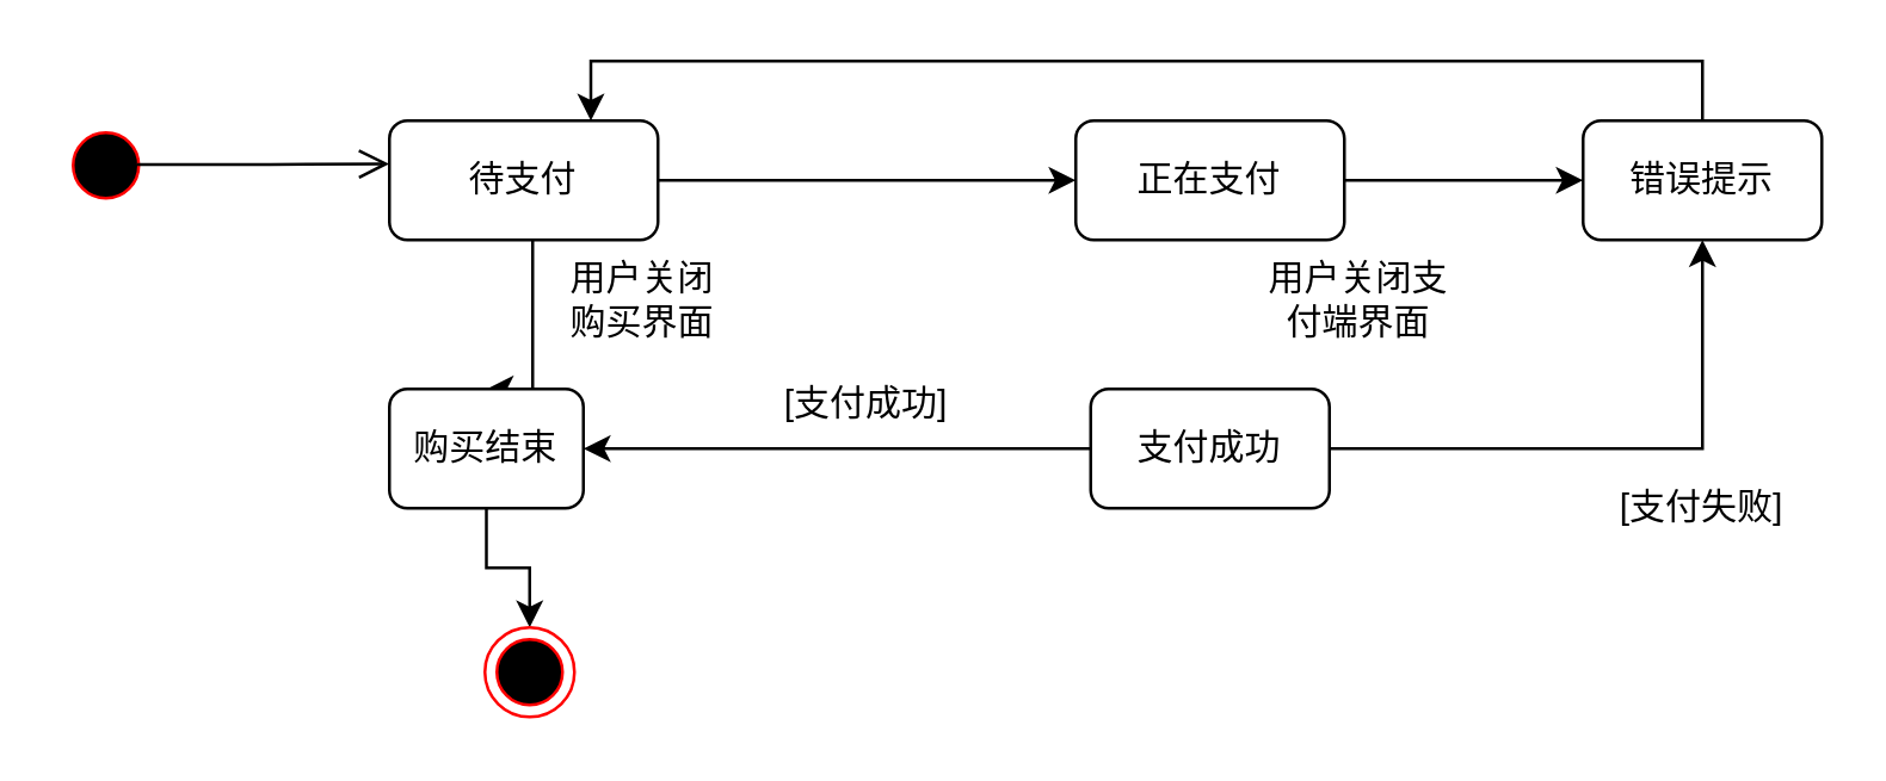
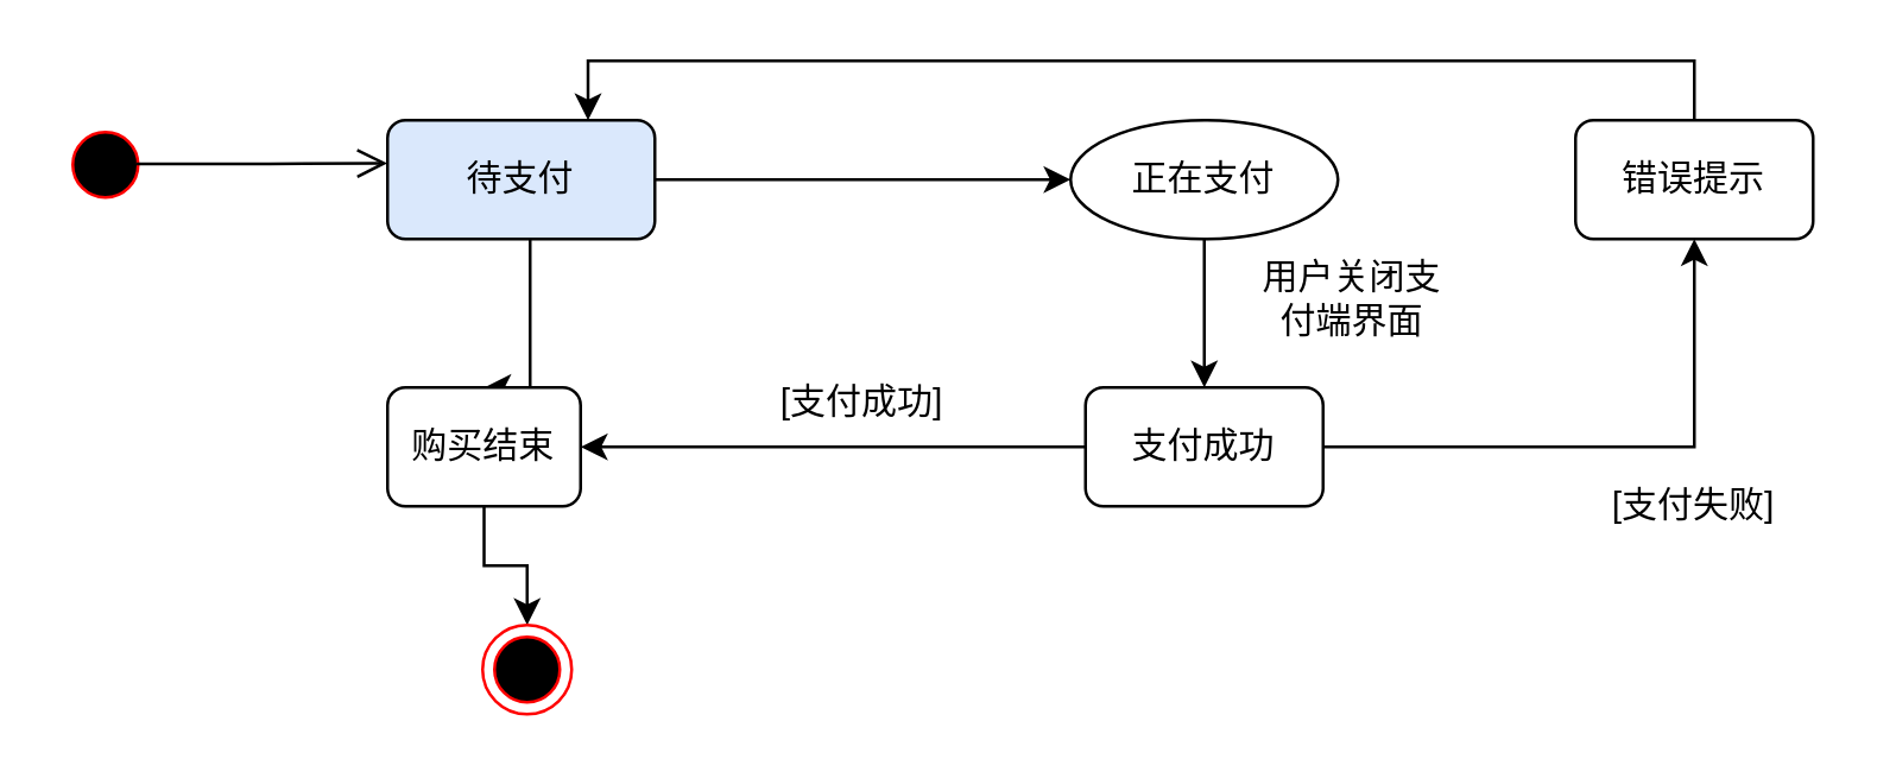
  <mxCell id="0" />
  <mxCell id="1" parent="0" />
  <mxCell id="2" style="edgeStyle=orthogonalEdgeStyle;rounded=0;orthogonalLoop=1;jettySize=auto;html=1;entryX=0;entryY=0.5;entryDx=0;entryDy=0;" edge="1" parent="1" source="4" target="8"><mxGeometry relative="1" as="geometry" /></mxCell>
  <mxCell id="3" style="edgeStyle=orthogonalEdgeStyle;rounded=0;orthogonalLoop=1;jettySize=auto;html=1;entryX=0.5;entryY=0;entryDx=0;entryDy=0;" edge="1" parent="1" source="4" target="6"><mxGeometry relative="1" as="geometry"><mxPoint x="175" y="120" as="targetPoint" /><Array as="points"><mxPoint x="178" y="105" /><mxPoint x="178" y="105" /></Array></mxGeometry></mxCell>
- <mxCell id="4" value="待支付" style="rounded=1;whiteSpace=wrap;html=1;" vertex="1" parent="1"><mxGeometry x="130" y="40" width="90" height="40" as="geometry" /></mxCell>
+ <mxCell id="4" value="待支付" style="rounded=1;whiteSpace=wrap;html=1;fillColor=#dae8fc;" vertex="1" parent="1"><mxGeometry x="130" y="40" width="90" height="40" as="geometry" /></mxCell>
  <mxCell id="5" style="edgeStyle=orthogonalEdgeStyle;rounded=0;orthogonalLoop=1;jettySize=auto;html=1;entryX=0.5;entryY=0;entryDx=0;entryDy=0;" edge="1" parent="1" source="6" target="16"><mxGeometry relative="1" as="geometry" /></mxCell>
  <mxCell id="6" value="购买结束" style="rounded=1;whiteSpace=wrap;html=1;" vertex="1" parent="1"><mxGeometry x="130" y="130" width="65" height="40" as="geometry" /></mxCell>
- <mxCell id="7" style="edgeStyle=orthogonalEdgeStyle;rounded=0;orthogonalLoop=1;jettySize=auto;html=1;" edge="1" parent="1" source="8" target="13"><mxGeometry relative="1" as="geometry" /></mxCell>
- <mxCell id="8" value="正在支付" style="rounded=1;whiteSpace=wrap;html=1;fillColor=#FFFFFF;" vertex="1" parent="1"><mxGeometry x="360" y="40" width="90" height="40" as="geometry" /></mxCell>
+ <mxCell id="7" style="edgeStyle=orthogonalEdgeStyle;rounded=0;orthogonalLoop=1;jettySize=auto;html=1;entryX=0.5;entryY=0;entryDx=0;entryDy=0;" edge="1" parent="1" source="8" target="11"><mxGeometry relative="1" as="geometry" /></mxCell>
+ <mxCell id="8" value="正在支付" style="ellipse;whiteSpace=wrap;html=1;fillColor=#FFFFFF;" vertex="1" parent="1"><mxGeometry x="360" y="40" width="90" height="40" as="geometry" /></mxCell>
  <mxCell id="9" style="edgeStyle=orthogonalEdgeStyle;rounded=0;orthogonalLoop=1;jettySize=auto;html=1;entryX=1;entryY=0.5;entryDx=0;entryDy=0;" edge="1" parent="1" source="11" target="6"><mxGeometry relative="1" as="geometry" /></mxCell>
  <mxCell id="10" style="edgeStyle=orthogonalEdgeStyle;rounded=0;orthogonalLoop=1;jettySize=auto;html=1;entryX=0.5;entryY=1;entryDx=0;entryDy=0;" edge="1" parent="1" source="11" target="13"><mxGeometry relative="1" as="geometry" /></mxCell>
  <mxCell id="11" value="支付成功" style="rounded=1;whiteSpace=wrap;html=1;fillColor=#FFFFFF;" vertex="1" parent="1"><mxGeometry x="365" y="130" width="80" height="40" as="geometry" /></mxCell>
  <mxCell id="12" style="edgeStyle=orthogonalEdgeStyle;rounded=0;orthogonalLoop=1;jettySize=auto;html=1;entryX=0.75;entryY=0;entryDx=0;entryDy=0;" edge="1" parent="1" source="13" target="4"><mxGeometry relative="1" as="geometry"><Array as="points"><mxPoint x="570" y="20" /><mxPoint x="198" y="20" /></Array></mxGeometry></mxCell>
  <mxCell id="13" value="错误提示" style="rounded=1;whiteSpace=wrap;html=1;fillColor=#FFFFFF;" vertex="1" parent="1"><mxGeometry x="530" y="40" width="80" height="40" as="geometry" /></mxCell>
  <mxCell id="14" value="" style="ellipse;html=1;shape=startState;fillColor=#000000;strokeColor=#ff0000;" vertex="1" parent="1"><mxGeometry x="20" y="40" width="30" height="30" as="geometry" /></mxCell>
  <mxCell id="15" value="" style="edgeStyle=orthogonalEdgeStyle;html=1;verticalAlign=bottom;endArrow=open;endSize=8;strokeColor=#000000;rounded=0;entryX=-0.001;entryY=0.362;entryDx=0;entryDy=0;entryPerimeter=0;exitX=0.851;exitY=0.489;exitDx=0;exitDy=0;exitPerimeter=0;" edge="1" source="14" parent="1" target="4"><mxGeometry relative="1" as="geometry"><mxPoint x="120" y="60" as="targetPoint" /></mxGeometry></mxCell>
  <mxCell id="16" value="" style="ellipse;html=1;shape=endState;fillColor=#000000;strokeColor=#ff0000;" vertex="1" parent="1"><mxGeometry x="162" y="210" width="30" height="30" as="geometry" /></mxCell>
  <mxCell id="17" value="用户关闭支付端界面" style="text;html=1;strokeColor=none;fillColor=none;align=center;verticalAlign=middle;whiteSpace=wrap;rounded=0;" vertex="1" parent="1"><mxGeometry x="420" y="90" width="70" height="20" as="geometry" /></mxCell>
  <mxCell id="18" value="[支付失败]" style="text;html=1;strokeColor=none;fillColor=none;align=center;verticalAlign=middle;whiteSpace=wrap;rounded=0;" vertex="1" parent="1"><mxGeometry x="540" y="155" width="60" height="30" as="geometry" /></mxCell>
  <mxCell id="19" value="[支付成功]" style="text;html=1;strokeColor=none;fillColor=none;align=center;verticalAlign=middle;whiteSpace=wrap;rounded=0;" vertex="1" parent="1"><mxGeometry x="260" y="120" width="60" height="30" as="geometry" /></mxCell>
- <mxCell id="20" value="用户关闭购买界面" style="text;html=1;strokeColor=none;fillColor=none;align=center;verticalAlign=middle;whiteSpace=wrap;rounded=0;" vertex="1" parent="1"><mxGeometry x="190" y="90" width="50" height="20" as="geometry" /></mxCell>
